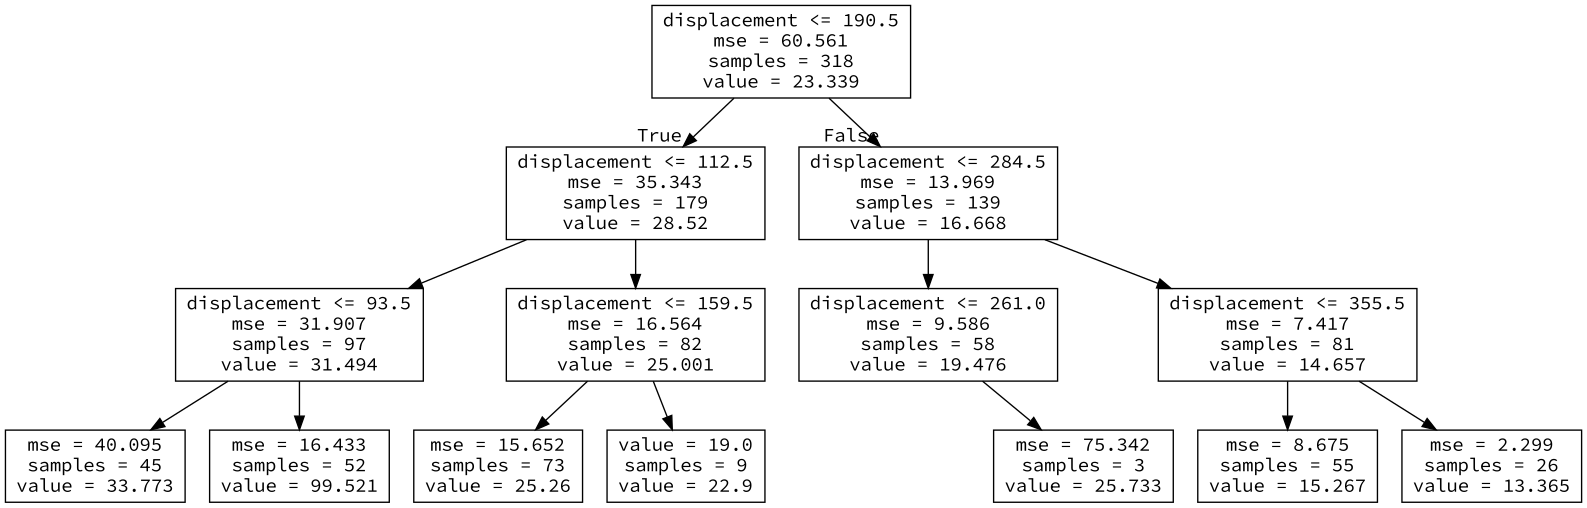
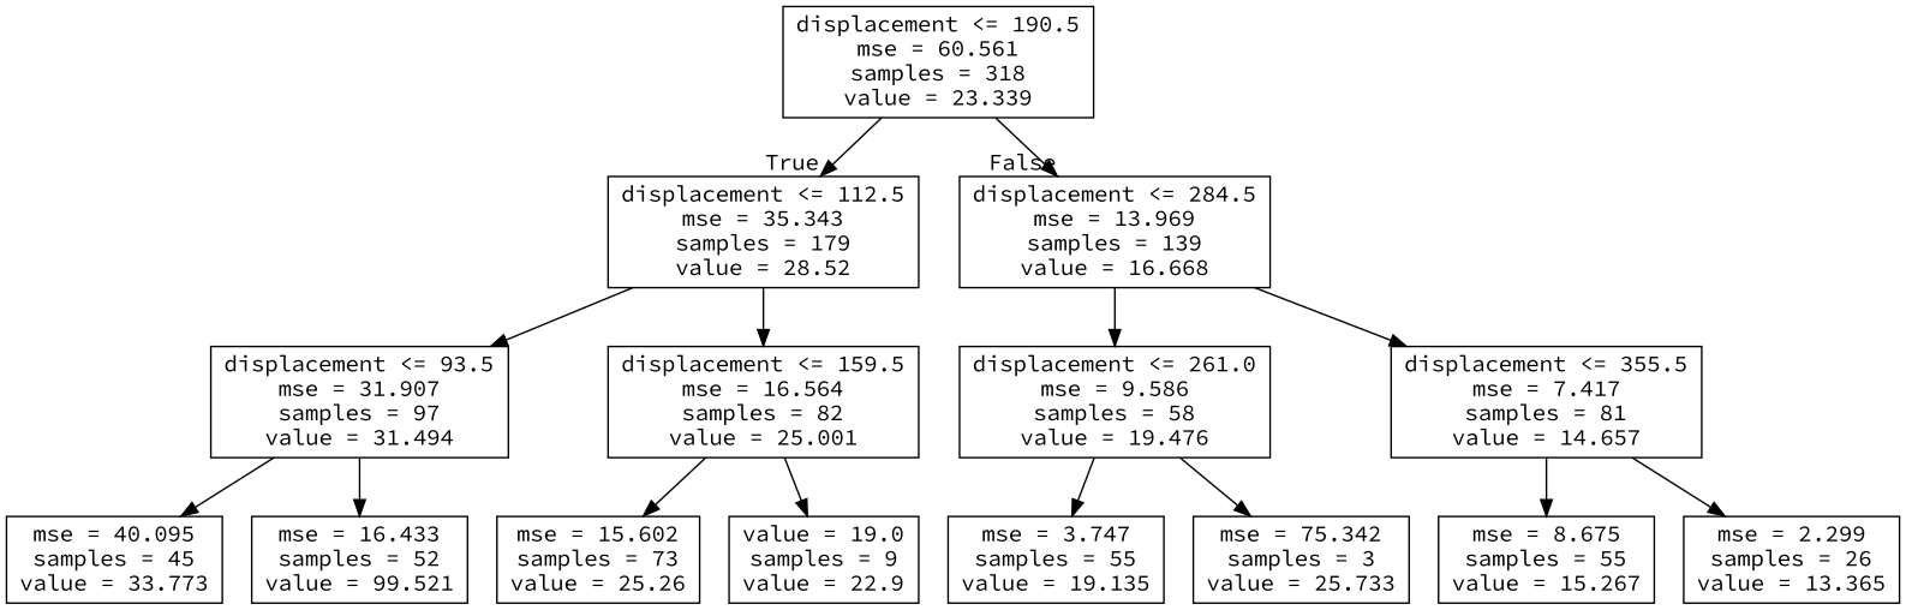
  digraph {
    fontname="Source Code Pro"
    node [fontname="Source Code Pro" shape=box]
    edge [fontname="Source Code Pro"]
    n1 [label="displacement <= 190.5\nmse = 60.561\nsamples = 318\nvalue = 23.339"]
    n2 [label="displacement <= 112.5\nmse = 35.343\nsamples = 179\nvalue = 28.52"]
    n3 [label="displacement <= 284.5\nmse = 13.969\nsamples = 139\nvalue = 16.668"]
    n4 [label="displacement <= 93.5\nmse = 31.907\nsamples = 97\nvalue = 31.494"]
    n5 [label="displacement <= 159.5\nmse = 16.564\nsamples = 82\nvalue = 25.001"]
    n6 [label="displacement <= 261.0\nmse = 9.586\nsamples = 58\nvalue = 19.476"]
    n7 [label="displacement <= 355.5\nmse = 7.417\nsamples = 81\nvalue = 14.657"]
    n8 [label="mse = 40.095\nsamples = 45\nvalue = 33.773"]
    n9 [label="mse = 16.433\nsamples = 52\nvalue = 99.521"]
-   n10 [label="mse = 15.652\nsamples = 73\nvalue = 25.26"]
+   n10 [label="mse = 15.602\nsamples = 73\nvalue = 25.26"]
    n11 [label="value = 19.0\nsamples = 9\nvalue = 22.9"]
+   n12 [label="mse = 3.747\nsamples = 55\nvalue = 19.135"]
    n13 [label="mse = 75.342\nsamples = 3\nvalue = 25.733"]
    n14 [label="mse = 8.675\nsamples = 55\nvalue = 15.267"]
    n15 [label="mse = 2.299\nsamples = 26\nvalue = 13.365"]
    n1 -> n2 [headlabel=True labelangle=45 labeldistance=2.5]
    n1 -> n3 [headlabel=False labelangle=-45 labeldistance=2.5]
    n2 -> n4
    n2 -> n5
    n3 -> n6
    n3 -> n7
    n4 -> n8
    n4 -> n9
    n5 -> n10
    n5 -> n11
+   n6 -> n12
    n6 -> n13
    n7 -> n14
    n7 -> n15
  }
